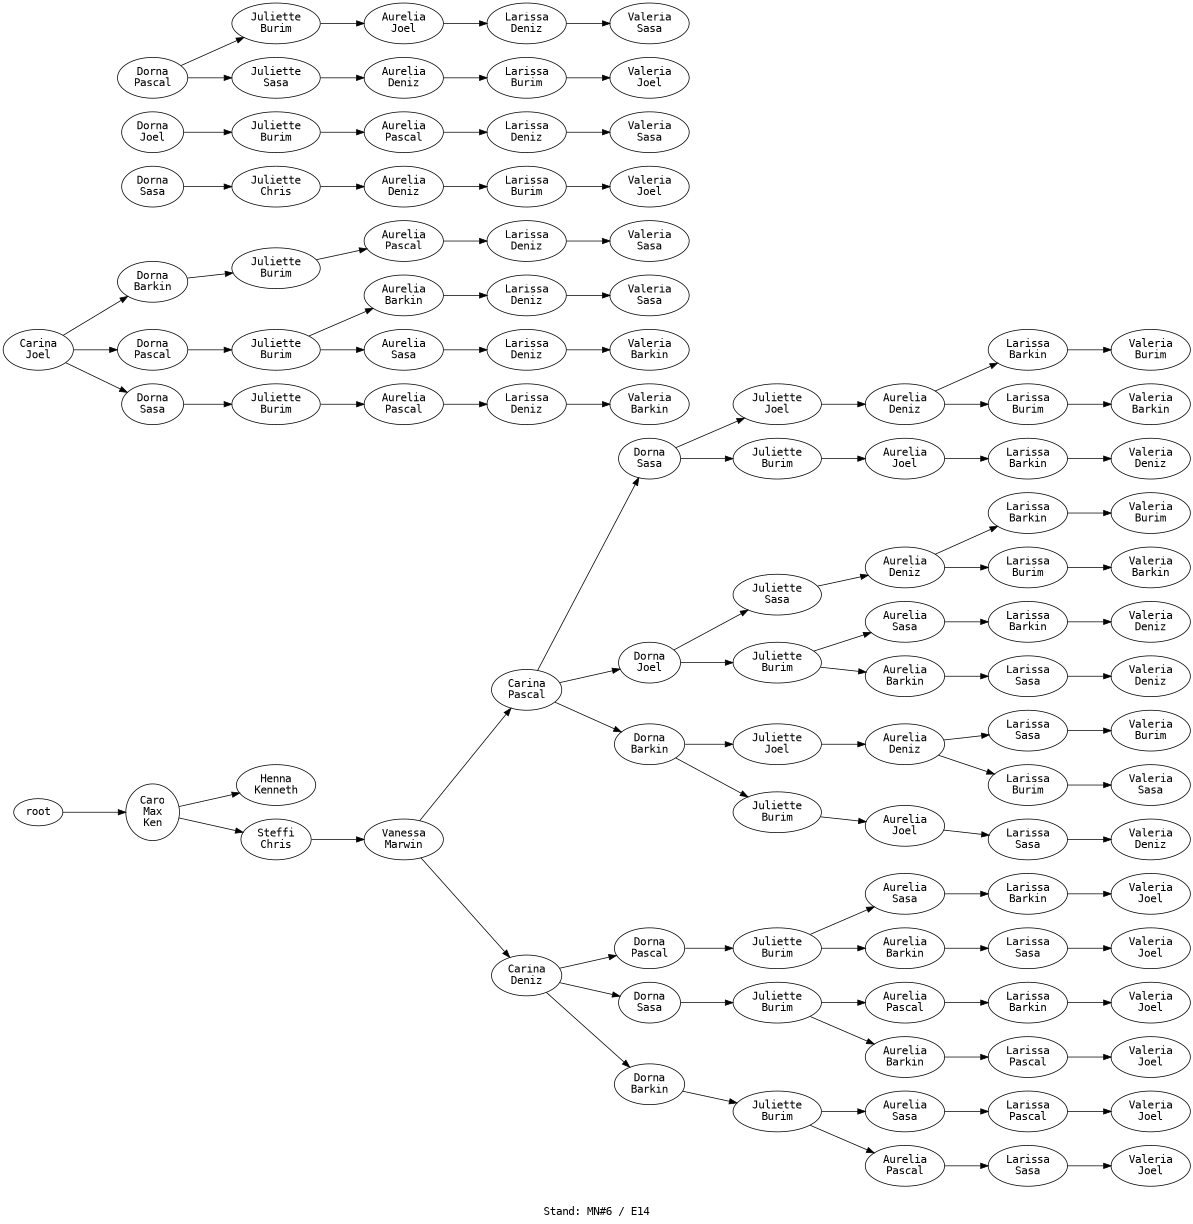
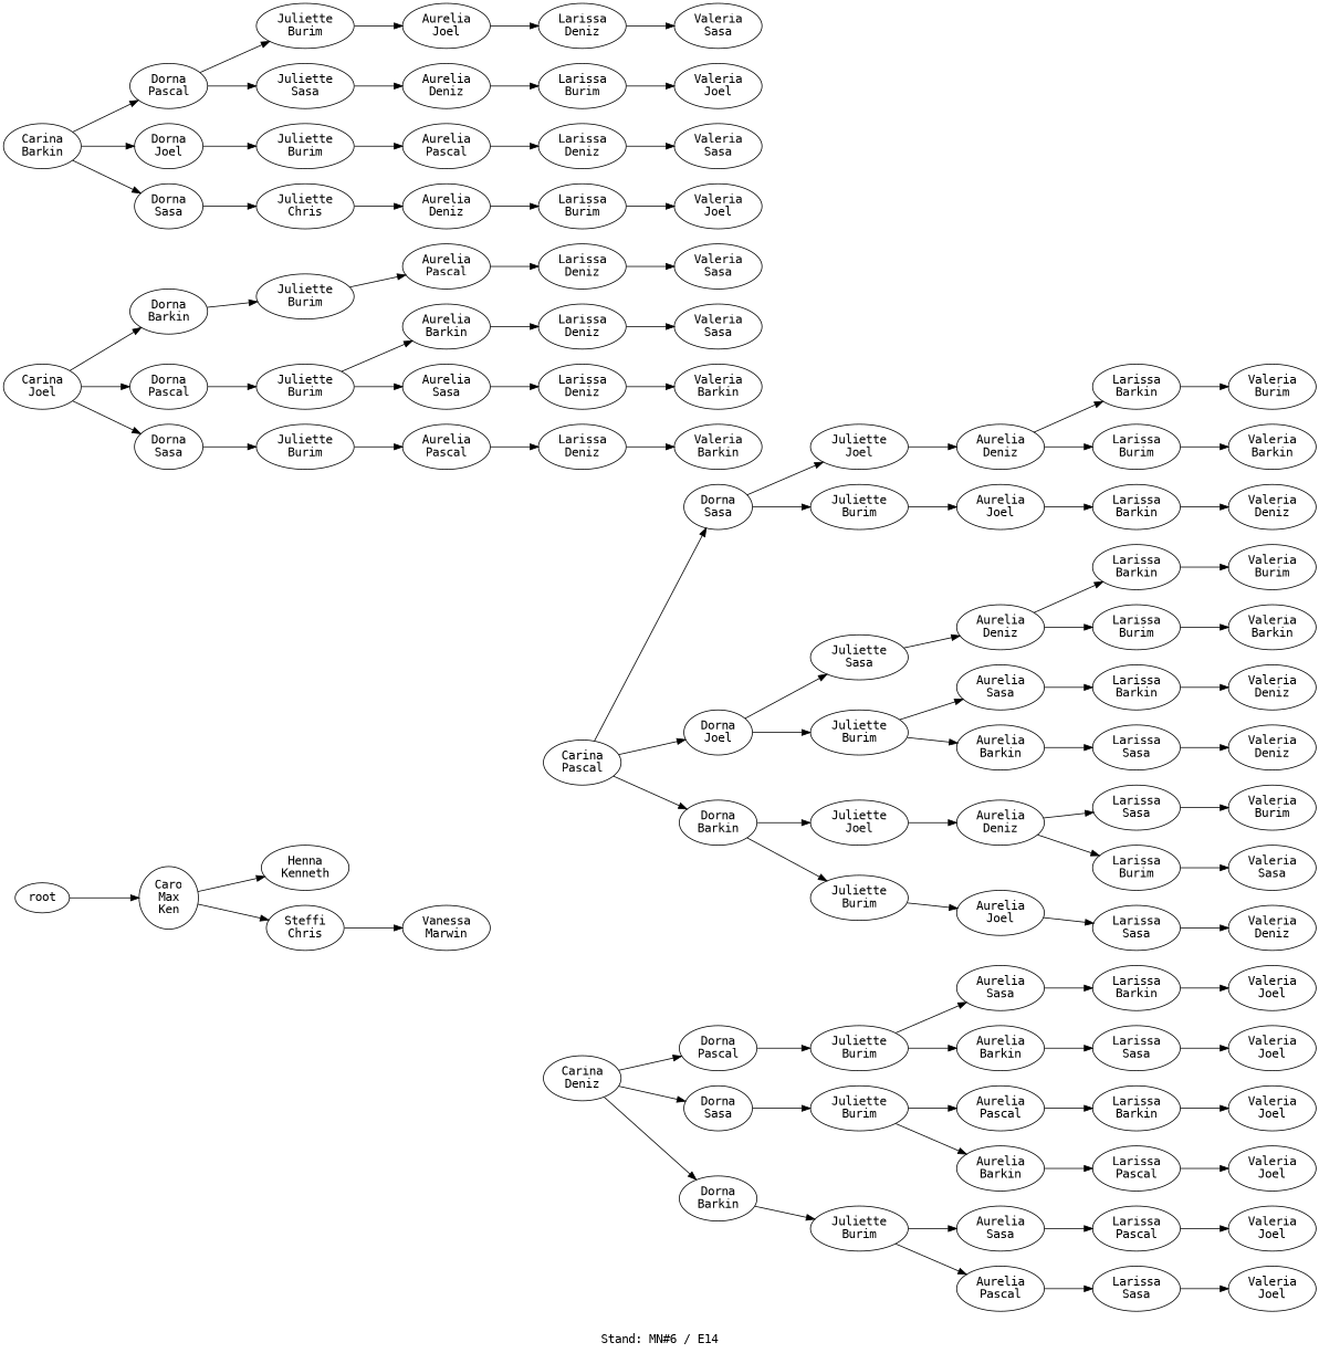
  digraph {
    fontname="DejaVu Sans Mono"
    label="Stand: MN#6 / E14"
    labelloc=b
    rankdir=LR
    ranksep=0.8
    node [fontname="DejaVu Sans Mono"]
    edge [fontname="DejaVu Sans Mono"]
    n1 [label="Caro\nMax\nKen"]
    n2 [label="Henna\nKenneth"]
    n3 [label="Steffi\nChris"]
    root
    n5 [label="Vanessa\nMarwin"]
    n6 [label="Carina\nPascal"]
    n7 [label="Carina\nDeniz"]
    n8 [label="Dorna\nSasa"]
    n9 [label="Dorna\nJoel"]
    n10 [label="Dorna\nBarkin"]
    n11 [label="Carina\nJoel"]
    n12 [label="Dorna\nBarkin"]
    n13 [label="Dorna\nPascal"]
    n14 [label="Dorna\nSasa"]
+   n15 [label="Carina\nBarkin"]
    n16 [label="Dorna\nPascal"]
    n17 [label="Dorna\nJoel"]
    n18 [label="Dorna\nSasa"]
    n19 [label="Dorna\nPascal"]
    n20 [label="Dorna\nSasa"]
    n21 [label="Dorna\nBarkin"]
    n22 [label="Juliette\nJoel"]
    n23 [label="Juliette\nBurim"]
    n24 [label="Juliette\nSasa"]
    n25 [label="Juliette\nBurim"]
    n26 [label="Juliette\nJoel"]
    n27 [label="Juliette\nBurim"]
    n28 [label="Aurelia\nDeniz"]
    n29 [label="Aurelia\nJoel"]
    n30 [label="Larissa\nBarkin"]
    n31 [label="Larissa\nBurim"]
    n32 [label="Valeria\nBurim"]
    n33 [label="Valeria\nBarkin"]
    n34 [label="Aurelia\nDeniz"]
    n35 [label="Aurelia\nSasa"]
    n36 [label="Aurelia\nBarkin"]
    n37 [label="Larissa\nBarkin"]
    n38 [label="Larissa\nBurim"]
    n39 [label="Valeria\nBurim"]
    n40 [label="Valeria\nBarkin"]
    n41 [label="Aurelia\nDeniz"]
    n42 [label="Aurelia\nJoel"]
    n43 [label="Larissa\nSasa"]
    n44 [label="Larissa\nBurim"]
    n45 [label="Valeria\nBurim"]
    n46 [label="Valeria\nSasa"]
    n47 [label="Juliette\nBurim"]
    n48 [label="Juliette\nBurim"]
    n49 [label="Juliette\nBurim"]
    n50 [label="Aurelia\nPascal"]
    n51 [label="Larissa\nDeniz"]
    n52 [label="Valeria\nSasa"]
    n53 [label="Aurelia\nBarkin"]
    n54 [label="Aurelia\nSasa"]
    n55 [label="Larissa\nDeniz"]
    n56 [label="Larissa\nDeniz"]
    n57 [label="Valeria\nSasa"]
    n58 [label="Juliette\nBurim"]
    n59 [label="Juliette\nSasa"]
    n60 [label="Juliette\nBurim"]
    n61 [label="Juliette\nChris"]
    n62 [label="Aurelia\nJoel"]
    n63 [label="Aurelia\nDeniz"]
    n64 [label="Larissa\nDeniz"]
    n65 [label="Valeria\nSasa"]
    n66 [label="Aurelia\nPascal"]
    n67 [label="Larissa\nDeniz"]
    n68 [label="Valeria\nSasa"]
    n69 [label="Aurelia\nPascal"]
    n70 [label="Larissa\nDeniz"]
    n71 [label="Valeria\nBarkin"]
    n72 [label="Valeria\nBarkin"]
    n73 [label="Larissa\nBarkin"]
    n74 [label="Valeria\nDeniz"]
    n75 [label="Larissa\nBarkin"]
    n76 [label="Larissa\nSasa"]
    n77 [label="Valeria\nDeniz"]
    n78 [label="Valeria\nDeniz"]
    n79 [label="Larissa\nSasa"]
    n80 [label="Valeria\nDeniz"]
    n81 [label="Juliette\nBurim"]
    n82 [label="Juliette\nBurim"]
    n83 [label="Juliette\nBurim"]
    n84 [label="Aurelia\nSasa"]
    n85 [label="Aurelia\nBarkin"]
    n86 [label="Larissa\nBarkin"]
    n87 [label="Larissa\nSasa"]
    n88 [label="Valeria\nJoel"]
    n89 [label="Aurelia\nPascal"]
    n90 [label="Aurelia\nBarkin"]
    n91 [label="Larissa\nBarkin"]
    n92 [label="Larissa\nPascal"]
    n93 [label="Valeria\nJoel"]
    n94 [label="Larissa\nBurim"]
    n95 [label="Valeria\nJoel"]
    n96 [label="Aurelia\nDeniz"]
    n97 [label="Larissa\nBurim"]
    n98 [label="Valeria\nJoel"]
    n99 [label="Valeria\nJoel"]
    n100 [label="Aurelia\nSasa"]
    n101 [label="Aurelia\nPascal"]
    n102 [label="Larissa\nPascal"]
    n103 [label="Larissa\nSasa"]
    n104 [label="Valeria\nJoel"]
    n105 [label="Valeria\nJoel"]
    n106 [label="Valeria\nJoel"]
    n1 -> n2
    n1 -> n3
    n3 -> n5
    root -> n1
-   n5 -> n6
-   n5 -> n7
    n6 -> n8
    n6 -> n9
    n6 -> n10
    n7 -> n19
    n7 -> n20
    n7 -> n21
    n8 -> n22
    n8 -> n23
    n9 -> n24
    n9 -> n25
    n10 -> n26
    n10 -> n27
    n11 -> n12
    n11 -> n13
    n11 -> n14
    n12 -> n47
    n13 -> n48
    n14 -> n49
+   n15 -> n16
+   n15 -> n17
+   n15 -> n18
    n16 -> n58
    n16 -> n59
    n17 -> n60
    n18 -> n61
    n19 -> n81
    n20 -> n82
    n21 -> n83
    n22 -> n28
    n23 -> n29
    n24 -> n34
    n25 -> n35
    n25 -> n36
    n26 -> n41
    n27 -> n42
    n28 -> n30
    n28 -> n31
    n29 -> n73
    n30 -> n32
    n31 -> n33
    n34 -> n37
    n34 -> n38
    n35 -> n75
    n36 -> n76
    n37 -> n39
    n38 -> n40
    n41 -> n43
    n41 -> n44
    n42 -> n79
    n43 -> n45
    n44 -> n46
    n47 -> n50
    n48 -> n53
    n48 -> n54
    n49 -> n69
    n50 -> n51
    n51 -> n52
    n53 -> n55
    n54 -> n56
    n55 -> n57
    n56 -> n72
    n58 -> n62
    n59 -> n63
    n60 -> n66
    n61 -> n96
    n62 -> n64
    n63 -> n94
    n64 -> n65
    n66 -> n67
    n67 -> n68
    n69 -> n70
    n70 -> n71
    n73 -> n74
    n75 -> n77
    n76 -> n78
    n79 -> n80
    n81 -> n84
    n81 -> n85
    n82 -> n89
    n82 -> n90
    n83 -> n100
    n83 -> n101
    n84 -> n86
    n85 -> n87
    n86 -> n88
    n87 -> n106
    n89 -> n91
    n90 -> n92
    n91 -> n93
    n92 -> n99
    n94 -> n95
    n96 -> n97
    n97 -> n98
    n100 -> n102
    n101 -> n103
    n102 -> n104
    n103 -> n105
  }
